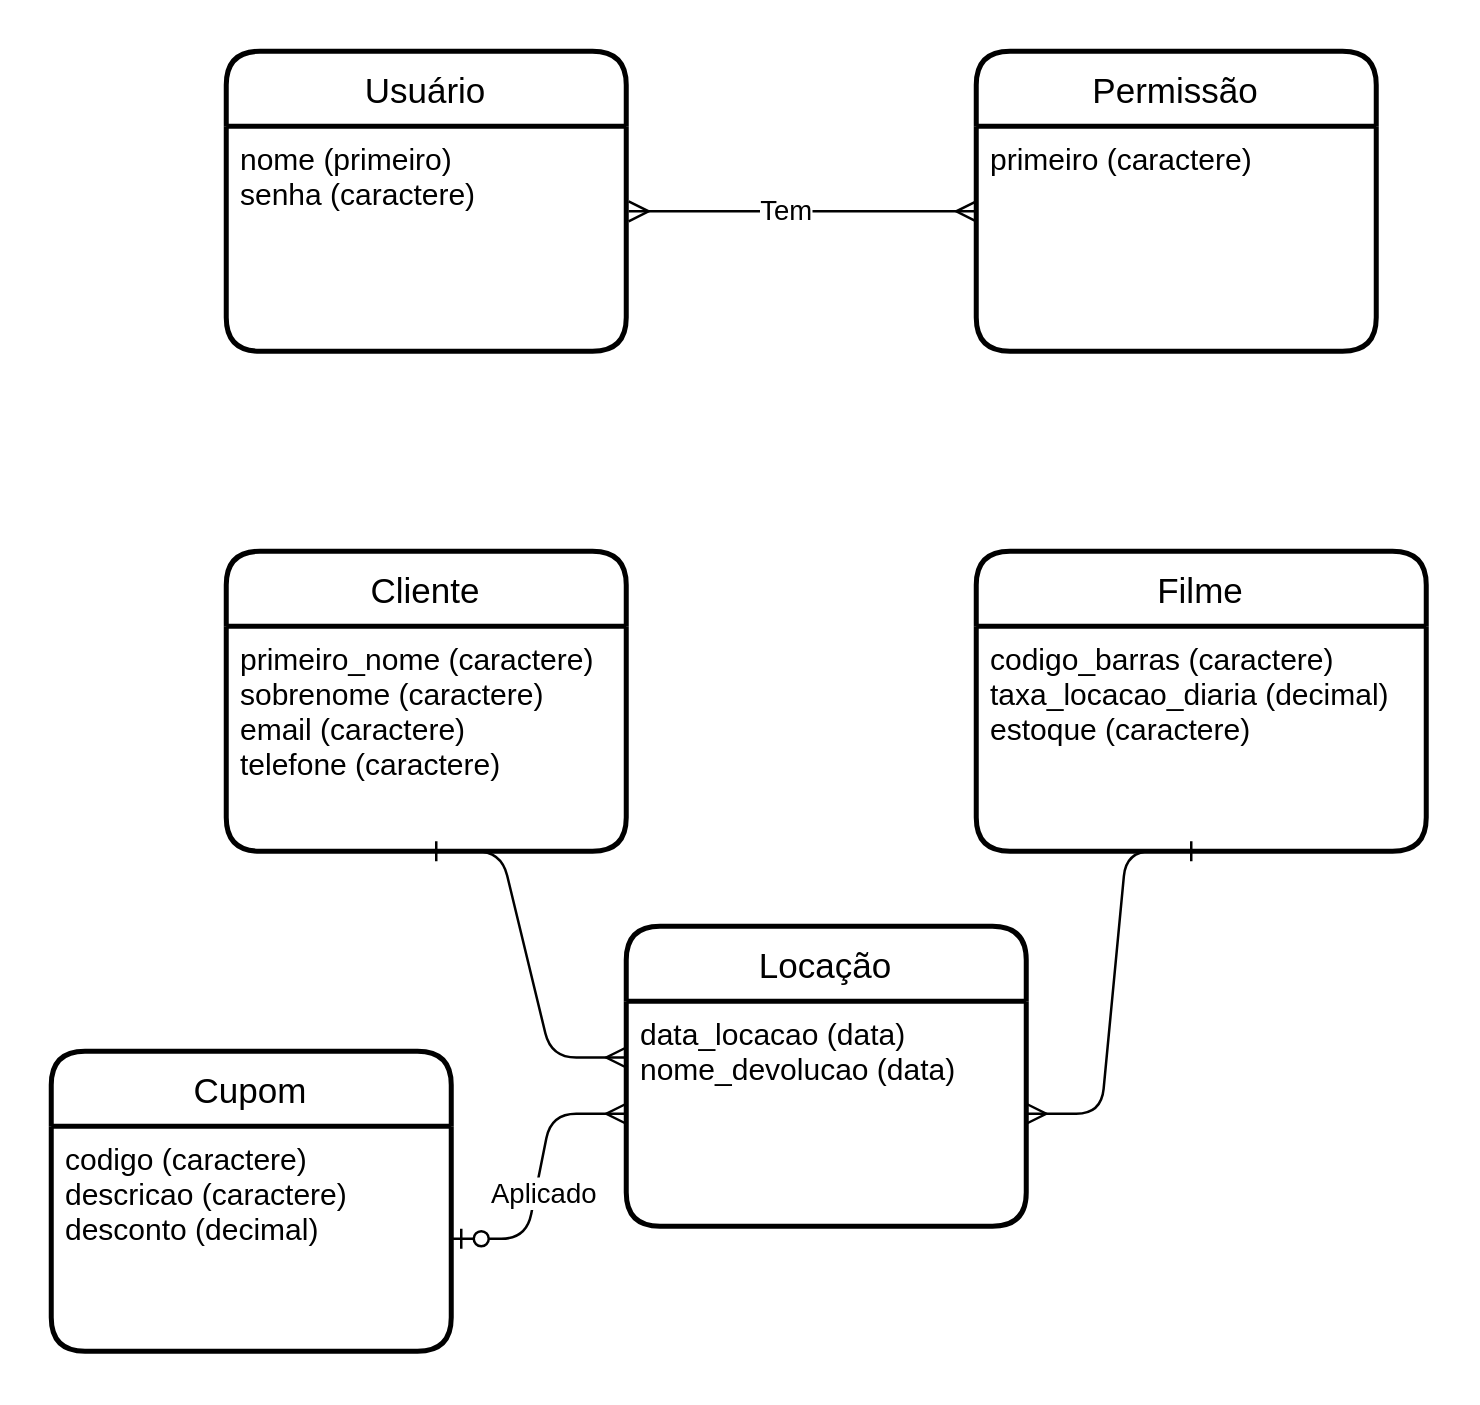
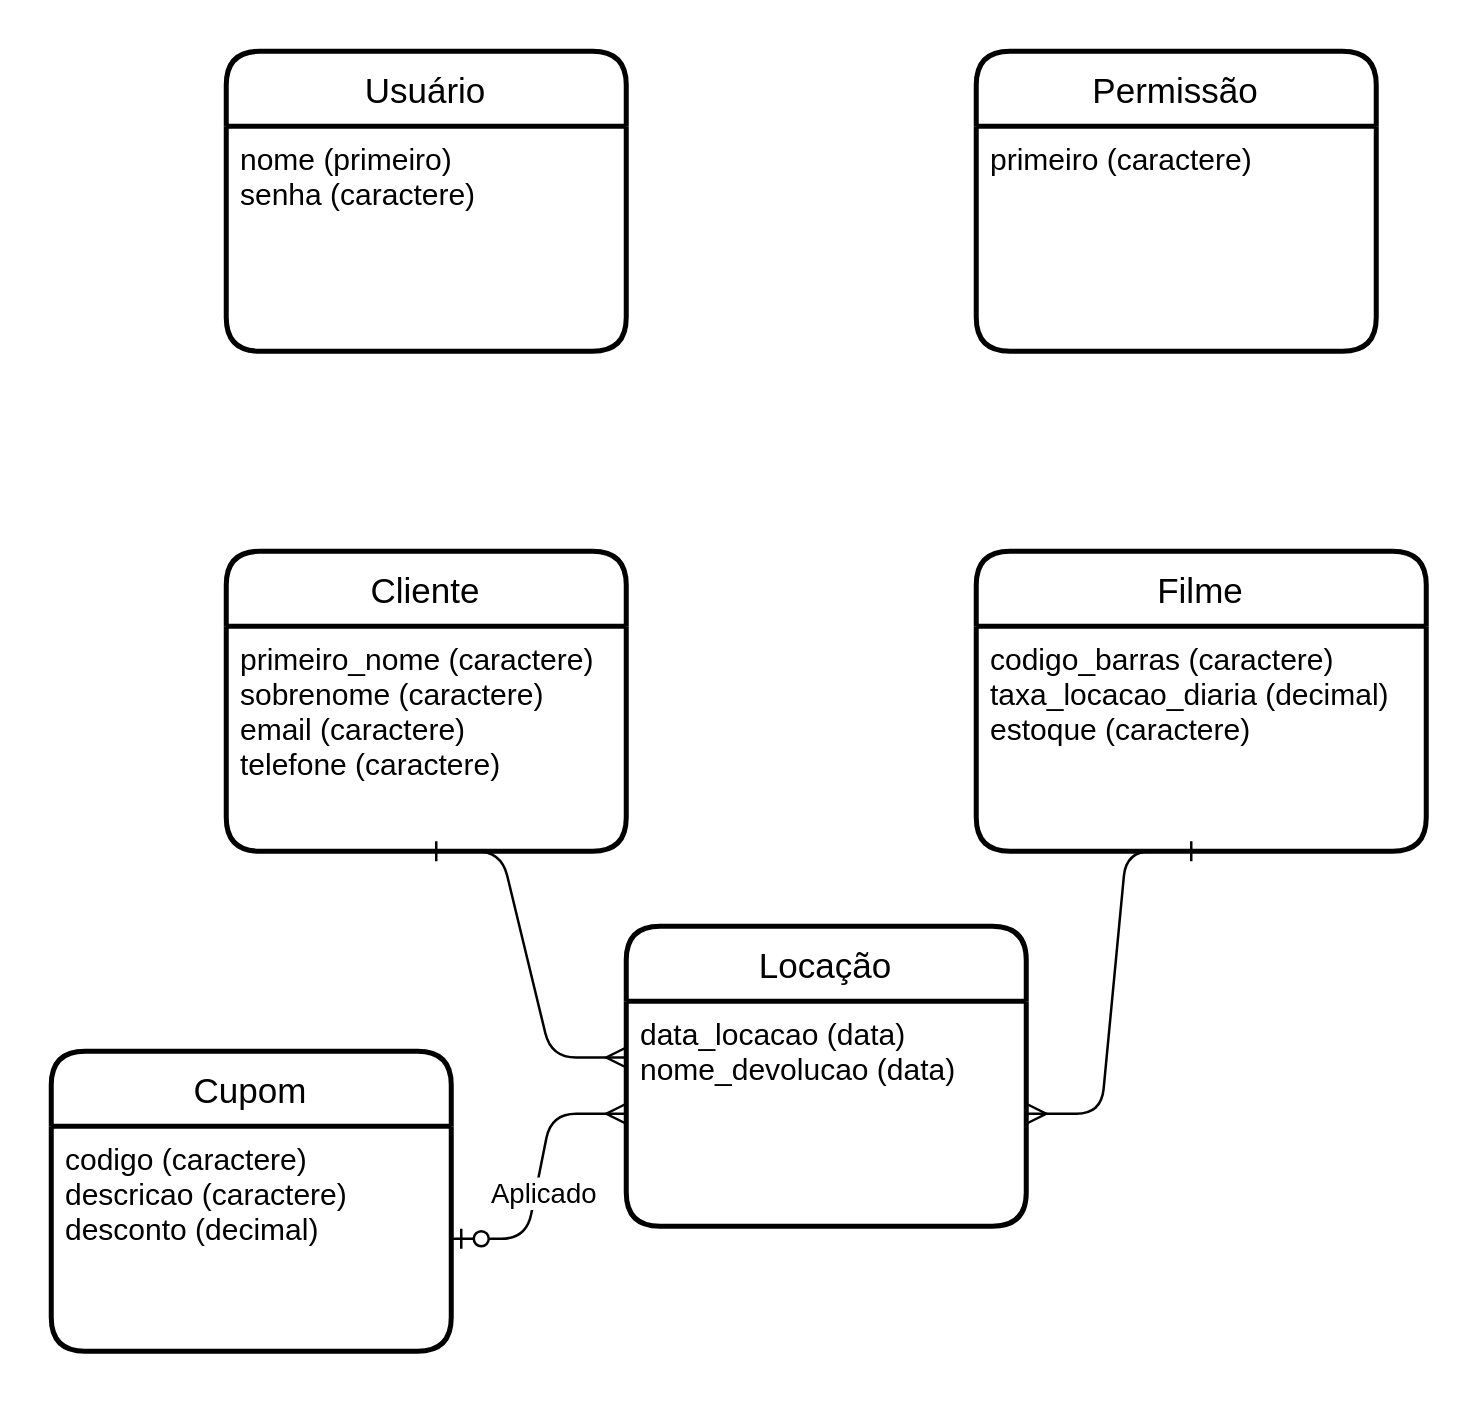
  <mxCell id="0" />
  <mxCell id="1" parent="0" />
  <mxCell id="2" value="Permissão" style="swimlane;childLayout=stackLayout;horizontal=1;startSize=30;horizontalStack=0;rounded=1;fontSize=14;fontStyle=0;strokeWidth=2;resizeParent=0;resizeLast=1;shadow=0;dashed=0;align=center;" parent="1" vertex="1"><mxGeometry x="390" y="20" width="160" height="120" as="geometry" /></mxCell>
  <mxCell id="3" value="primeiro (caractere)" style="align=left;strokeColor=none;fillColor=none;spacingLeft=4;fontSize=12;verticalAlign=top;resizable=0;rotatable=0;part=1;" parent="2" vertex="1"><mxGeometry y="30" width="160" height="90" as="geometry" /></mxCell>
  <mxCell id="4" value="Cliente" style="swimlane;childLayout=stackLayout;horizontal=1;startSize=30;horizontalStack=0;rounded=1;fontSize=14;fontStyle=0;strokeWidth=2;resizeParent=0;resizeLast=1;shadow=0;dashed=0;align=center;" parent="1" vertex="1"><mxGeometry x="90" y="220" width="160" height="120" as="geometry" /></mxCell>
  <mxCell id="5" value="primeiro_nome (caractere)&#10;sobrenome (caractere)&#10;email (caractere)&#10;telefone (caractere)&#10;" style="align=left;strokeColor=none;fillColor=none;spacingLeft=4;fontSize=12;verticalAlign=top;resizable=0;rotatable=0;part=1;" parent="4" vertex="1"><mxGeometry y="30" width="160" height="90" as="geometry" /></mxCell>
  <mxCell id="6" value="Filme" style="swimlane;childLayout=stackLayout;horizontal=1;startSize=30;horizontalStack=0;rounded=1;fontSize=14;fontStyle=0;strokeWidth=2;resizeParent=0;resizeLast=1;shadow=0;dashed=0;align=center;" parent="1" vertex="1"><mxGeometry x="390" y="220" width="180" height="120" as="geometry" /></mxCell>
  <mxCell id="7" value="codigo_barras (caractere)&#10;taxa_locacao_diaria (decimal)&#10;estoque (caractere)&#10;&#10;" style="align=left;strokeColor=none;fillColor=none;spacingLeft=4;fontSize=12;verticalAlign=top;resizable=0;rotatable=0;part=1;" parent="6" vertex="1"><mxGeometry y="30" width="180" height="90" as="geometry" /></mxCell>
  <mxCell id="8" value="Usuário" style="swimlane;childLayout=stackLayout;horizontal=1;startSize=30;horizontalStack=0;rounded=1;fontSize=14;fontStyle=0;strokeWidth=2;resizeParent=0;resizeLast=1;shadow=0;dashed=0;align=center;" parent="1" vertex="1"><mxGeometry x="90" y="20" width="160" height="120" as="geometry" /></mxCell>
  <mxCell id="9" value="nome (primeiro)&#10;senha (caractere)" style="align=left;strokeColor=none;fillColor=none;spacingLeft=4;fontSize=12;verticalAlign=top;resizable=0;rotatable=0;part=1;" parent="8" vertex="1"><mxGeometry y="30" width="160" height="90" as="geometry" /></mxCell>
  <mxCell id="10" value="Cupom" style="swimlane;childLayout=stackLayout;horizontal=1;startSize=30;horizontalStack=0;rounded=1;fontSize=14;fontStyle=0;strokeWidth=2;resizeParent=0;resizeLast=1;shadow=0;dashed=0;align=center;" parent="1" vertex="1"><mxGeometry x="20" y="420" width="160" height="120" as="geometry" /></mxCell>
  <mxCell id="11" value="codigo (caractere)&#10;descricao (caractere)&#10;desconto (decimal)" style="align=left;strokeColor=none;fillColor=none;spacingLeft=4;fontSize=12;verticalAlign=top;resizable=0;rotatable=0;part=1;" parent="10" vertex="1"><mxGeometry y="30" width="160" height="90" as="geometry" /></mxCell>
  <mxCell id="12" value="Locação" style="swimlane;childLayout=stackLayout;horizontal=1;startSize=30;horizontalStack=0;rounded=1;fontSize=14;fontStyle=0;strokeWidth=2;resizeParent=0;resizeLast=1;shadow=0;dashed=0;align=center;" parent="1" vertex="1"><mxGeometry x="250" y="370" width="160" height="120" as="geometry" /></mxCell>
  <mxCell id="13" value="data_locacao (data)&#10;nome_devolucao (data)" style="align=left;strokeColor=none;fillColor=none;spacingLeft=4;fontSize=12;verticalAlign=top;resizable=0;rotatable=0;part=1;" parent="12" vertex="1"><mxGeometry y="30" width="160" height="90" as="geometry" /></mxCell>
  <mxCell id="14" value="" style="edgeStyle=entityRelationEdgeStyle;fontSize=12;html=1;endArrow=ERmany;startArrow=ERzeroToOne;exitX=1;exitY=0.5;exitDx=0;exitDy=0;entryX=0;entryY=0.5;entryDx=0;entryDy=0;endFill=0;startFill=1;" parent="1" source="11" target="13" edge="1"><mxGeometry width="100" height="100" relative="1" as="geometry"><mxPoint x="190" y="640" as="sourcePoint" /><mxPoint x="290" y="540" as="targetPoint" /></mxGeometry></mxCell>
  <mxCell id="15" value="Aplicado" style="edgeLabel;html=1;align=center;verticalAlign=middle;resizable=0;points=[];" parent="14" vertex="1" connectable="0"><mxGeometry x="-0.133" y="-3" relative="1" as="geometry"><mxPoint y="-1" as="offset" /></mxGeometry></mxCell>
  <mxCell id="16" value="" style="edgeStyle=entityRelationEdgeStyle;fontSize=12;html=1;endArrow=ERmany;startArrow=ERone;exitX=0.5;exitY=1;exitDx=0;exitDy=0;entryX=0;entryY=0.25;entryDx=0;entryDy=0;startFill=0;" parent="1" source="5" target="13" edge="1"><mxGeometry width="100" height="100" relative="1" as="geometry"><mxPoint x="110" y="460" as="sourcePoint" /><mxPoint x="210" y="360" as="targetPoint" /></mxGeometry></mxCell>
  <mxCell id="17" value="" style="edgeStyle=entityRelationEdgeStyle;fontSize=12;html=1;endArrow=ERone;startArrow=ERmany;exitX=1;exitY=0.5;exitDx=0;exitDy=0;entryX=0.5;entryY=1;entryDx=0;entryDy=0;endFill=0;" parent="1" source="13" target="7" edge="1"><mxGeometry width="100" height="100" relative="1" as="geometry"><mxPoint x="460" y="510" as="sourcePoint" /><mxPoint x="560" y="410" as="targetPoint" /></mxGeometry></mxCell>
- <mxCell id="18" value="" style="edgeStyle=entityRelationEdgeStyle;fontSize=12;html=1;endArrow=ERmany;startArrow=ERmany;exitX=1.006;exitY=0.378;exitDx=0;exitDy=0;entryX=0;entryY=0.378;entryDx=0;entryDy=0;exitPerimeter=0;entryPerimeter=0;" parent="1" source="9" target="3" edge="1"><mxGeometry width="100" height="100" relative="1" as="geometry"><mxPoint x="240" y="160" as="sourcePoint" /><mxPoint x="340" y="60" as="targetPoint" /></mxGeometry></mxCell>
- <mxCell id="19" value="Tem" style="edgeLabel;html=1;align=center;verticalAlign=middle;resizable=0;points=[];" parent="18" vertex="1" connectable="0"><mxGeometry x="-0.093" y="1" relative="1" as="geometry"><mxPoint as="offset" /></mxGeometry></mxCell>
